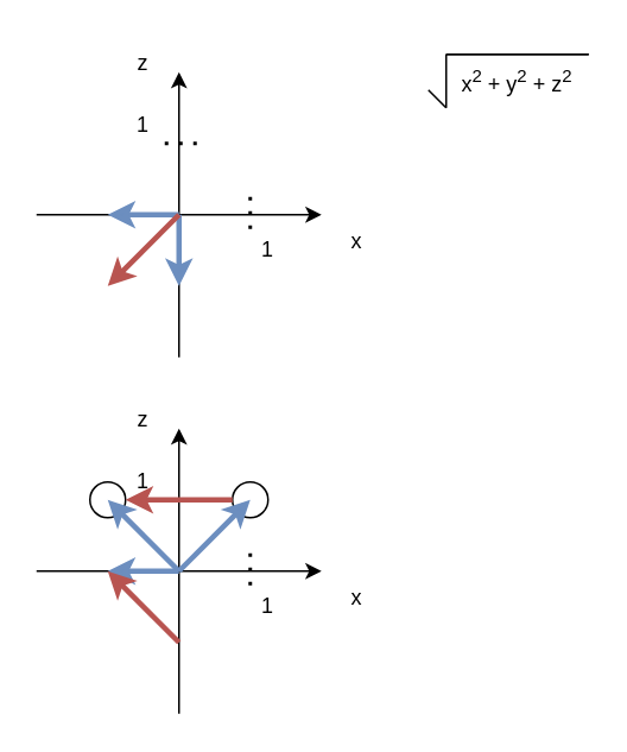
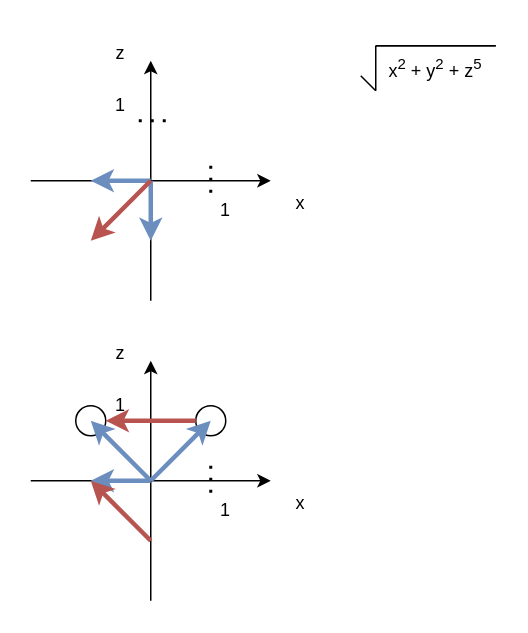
  <mxCell id="0" />
  <mxCell id="1" parent="0" />
  <mxCell id="2" value="" style="endArrow=classic;html=1;rounded=0;" parent="1" edge="1"><mxGeometry width="50" height="50" relative="1" as="geometry"><mxPoint x="100" y="200" as="sourcePoint" /><mxPoint x="100" y="40" as="targetPoint" /></mxGeometry></mxCell>
  <mxCell id="3" value="" style="endArrow=classic;html=1;rounded=0;" parent="1" edge="1"><mxGeometry width="50" height="50" relative="1" as="geometry"><mxPoint x="20" y="120" as="sourcePoint" /><mxPoint x="180" y="120" as="targetPoint" /></mxGeometry></mxCell>
  <mxCell id="4" value="x" style="text;html=1;strokeColor=none;fillColor=none;align=center;verticalAlign=middle;whiteSpace=wrap;rounded=0;" parent="1" vertex="1"><mxGeometry x="190" y="120" width="20" height="30" as="geometry" /></mxCell>
  <mxCell id="5" value="z" style="text;html=1;strokeColor=none;fillColor=none;align=center;verticalAlign=middle;whiteSpace=wrap;rounded=0;" parent="1" vertex="1"><mxGeometry x="70" y="20" width="20" height="30" as="geometry" /></mxCell>
  <mxCell id="6" value="1" style="text;html=1;strokeColor=none;fillColor=none;align=center;verticalAlign=middle;whiteSpace=wrap;rounded=0;" parent="1" vertex="1"><mxGeometry x="140" y="130" width="20" height="20" as="geometry" /></mxCell>
  <mxCell id="7" value="" style="endArrow=none;dashed=1;html=1;dashPattern=1 3;strokeWidth=2;rounded=0;" parent="1" edge="1"><mxGeometry width="50" height="50" relative="1" as="geometry"><mxPoint x="140" y="110" as="sourcePoint" /><mxPoint x="140" y="130" as="targetPoint" /></mxGeometry></mxCell>
  <mxCell id="8" value="" style="endArrow=none;dashed=1;html=1;dashPattern=1 3;strokeWidth=2;rounded=0;" parent="1" edge="1"><mxGeometry width="50" height="50" relative="1" as="geometry"><mxPoint x="110" y="80" as="sourcePoint" /><mxPoint x="90" y="80" as="targetPoint" /></mxGeometry></mxCell>
  <mxCell id="9" value="1" style="text;html=1;strokeColor=none;fillColor=none;align=center;verticalAlign=middle;whiteSpace=wrap;rounded=0;" parent="1" vertex="1"><mxGeometry x="70" y="60" width="20" height="20" as="geometry" /></mxCell>
  <mxCell id="10" value="" style="endArrow=classic;html=1;rounded=0;strokeWidth=3;fillColor=#dae8fc;strokeColor=#6c8ebf;" parent="1" edge="1"><mxGeometry width="50" height="50" relative="1" as="geometry"><mxPoint x="100" y="120" as="sourcePoint" /><mxPoint x="60" y="120" as="targetPoint" /></mxGeometry></mxCell>
- <mxCell id="11" value="x&lt;sup&gt;2&lt;/sup&gt; + y&lt;sup&gt;2&lt;/sup&gt; + z&lt;sup&gt;2&lt;/sup&gt;" style="text;html=1;strokeColor=none;fillColor=none;align=center;verticalAlign=middle;whiteSpace=wrap;rounded=0;" parent="1" vertex="1"><mxGeometry x="250" y="30" width="80" height="30" as="geometry" /></mxCell>
+ <mxCell id="11" value="x&lt;sup&gt;2&lt;/sup&gt; + y&lt;sup&gt;2&lt;/sup&gt; + z&lt;sup&gt;5&lt;/sup&gt;" style="text;html=1;strokeColor=none;fillColor=none;align=center;verticalAlign=middle;whiteSpace=wrap;rounded=0;" parent="1" vertex="1"><mxGeometry x="250" y="30" width="80" height="30" as="geometry" /></mxCell>
  <mxCell id="12" value="" style="endArrow=none;html=1;rounded=0;strokeWidth=1;entryX=0;entryY=1;entryDx=0;entryDy=0;" parent="1" target="11" edge="1"><mxGeometry width="50" height="50" relative="1" as="geometry"><mxPoint x="240" y="50" as="sourcePoint" /><mxPoint x="230" y="90" as="targetPoint" /></mxGeometry></mxCell>
  <mxCell id="13" value="" style="endArrow=none;html=1;rounded=0;strokeWidth=1;entryX=0;entryY=0;entryDx=0;entryDy=0;" parent="1" target="11" edge="1"><mxGeometry width="50" height="50" relative="1" as="geometry"><mxPoint x="250" y="60" as="sourcePoint" /><mxPoint x="260" y="70" as="targetPoint" /></mxGeometry></mxCell>
  <mxCell id="14" value="" style="endArrow=none;html=1;rounded=0;strokeWidth=1;exitX=1;exitY=0;exitDx=0;exitDy=0;" parent="1" source="11" edge="1"><mxGeometry width="50" height="50" relative="1" as="geometry"><mxPoint x="260" y="70" as="sourcePoint" /><mxPoint x="250" y="30" as="targetPoint" /><Array as="points"><mxPoint x="280" y="30" /></Array></mxGeometry></mxCell>
  <mxCell id="15" value="" style="endArrow=none;html=1;rounded=0;strokeWidth=1;exitX=1;exitY=0;exitDx=0;exitDy=0;" parent="1" source="11" edge="1"><mxGeometry width="50" height="50" relative="1" as="geometry"><mxPoint x="330" y="30" as="sourcePoint" /><mxPoint x="250" y="30" as="targetPoint" /><Array as="points"><mxPoint x="280" y="30" /></Array></mxGeometry></mxCell>
  <mxCell id="16" value="" style="endArrow=classic;html=1;rounded=0;strokeWidth=3;fillColor=#dae8fc;strokeColor=#6c8ebf;" parent="1" edge="1"><mxGeometry width="50" height="50" relative="1" as="geometry"><mxPoint x="100" y="120" as="sourcePoint" /><mxPoint x="100" y="160" as="targetPoint" /></mxGeometry></mxCell>
  <mxCell id="17" value="" style="endArrow=classic;html=1;rounded=0;strokeWidth=3;fillColor=#f8cecc;strokeColor=#b85450;" parent="1" edge="1"><mxGeometry width="50" height="50" relative="1" as="geometry"><mxPoint x="100" y="120" as="sourcePoint" /><mxPoint x="60" y="160" as="targetPoint" /></mxGeometry></mxCell>
  <mxCell id="18" value="" style="endArrow=classic;html=1;rounded=0;" parent="1" edge="1"><mxGeometry width="50" height="50" relative="1" as="geometry"><mxPoint x="100" y="400" as="sourcePoint" /><mxPoint x="100" y="240" as="targetPoint" /></mxGeometry></mxCell>
  <mxCell id="19" value="" style="endArrow=classic;html=1;rounded=0;" parent="1" edge="1"><mxGeometry width="50" height="50" relative="1" as="geometry"><mxPoint x="20" y="320" as="sourcePoint" /><mxPoint x="180" y="320" as="targetPoint" /></mxGeometry></mxCell>
  <mxCell id="20" value="x" style="text;html=1;strokeColor=none;fillColor=none;align=center;verticalAlign=middle;whiteSpace=wrap;rounded=0;" parent="1" vertex="1"><mxGeometry x="190" y="320" width="20" height="30" as="geometry" /></mxCell>
  <mxCell id="21" value="z" style="text;html=1;strokeColor=none;fillColor=none;align=center;verticalAlign=middle;whiteSpace=wrap;rounded=0;" parent="1" vertex="1"><mxGeometry x="70" y="220" width="20" height="30" as="geometry" /></mxCell>
  <mxCell id="22" value="1" style="text;html=1;strokeColor=none;fillColor=none;align=center;verticalAlign=middle;whiteSpace=wrap;rounded=0;" parent="1" vertex="1"><mxGeometry x="140" y="330" width="20" height="20" as="geometry" /></mxCell>
  <mxCell id="23" value="" style="endArrow=none;dashed=1;html=1;dashPattern=1 3;strokeWidth=2;rounded=0;" parent="1" edge="1"><mxGeometry width="50" height="50" relative="1" as="geometry"><mxPoint x="140" y="310" as="sourcePoint" /><mxPoint x="140" y="330" as="targetPoint" /></mxGeometry></mxCell>
  <mxCell id="24" value="" style="endArrow=none;dashed=1;html=1;dashPattern=1 3;strokeWidth=2;rounded=0;" parent="1" edge="1"><mxGeometry width="50" height="50" relative="1" as="geometry"><mxPoint x="110" y="280" as="sourcePoint" /><mxPoint x="90" y="280" as="targetPoint" /></mxGeometry></mxCell>
  <mxCell id="25" value="1" style="text;html=1;strokeColor=none;fillColor=none;align=center;verticalAlign=middle;whiteSpace=wrap;rounded=0;" parent="1" vertex="1"><mxGeometry x="70" y="260" width="20" height="20" as="geometry" /></mxCell>
  <mxCell id="26" value="" style="endArrow=classic;html=1;rounded=0;strokeWidth=3;fillColor=#dae8fc;strokeColor=#6c8ebf;" parent="1" edge="1"><mxGeometry width="50" height="50" relative="1" as="geometry"><mxPoint x="100" y="320" as="sourcePoint" /><mxPoint x="60" y="320" as="targetPoint" /></mxGeometry></mxCell>
  <mxCell id="27" value="" style="endArrow=classic;html=1;rounded=0;strokeWidth=3;fillColor=#f8cecc;strokeColor=#b85450;" parent="1" edge="1"><mxGeometry width="50" height="50" relative="1" as="geometry"><mxPoint x="100" y="360" as="sourcePoint" /><mxPoint x="60" y="320" as="targetPoint" /></mxGeometry></mxCell>
  <mxCell id="28" value="" style="ellipse;whiteSpace=wrap;html=1;aspect=fixed;" parent="1" vertex="1"><mxGeometry x="50" y="270" width="20" height="20" as="geometry" /></mxCell>
  <mxCell id="29" value="" style="endArrow=classic;html=1;rounded=0;strokeWidth=3;fillColor=#dae8fc;strokeColor=#6c8ebf;entryX=0.5;entryY=0.5;entryDx=0;entryDy=0;entryPerimeter=0;" parent="1" target="28" edge="1"><mxGeometry width="50" height="50" relative="1" as="geometry"><mxPoint x="100" y="320" as="sourcePoint" /><mxPoint x="60" y="320" as="targetPoint" /></mxGeometry></mxCell>
  <mxCell id="30" value="" style="ellipse;whiteSpace=wrap;html=1;aspect=fixed;" parent="1" vertex="1"><mxGeometry x="130" y="270" width="20" height="20" as="geometry" /></mxCell>
  <mxCell id="31" value="" style="endArrow=classic;html=1;rounded=0;strokeWidth=3;fillColor=#dae8fc;strokeColor=#6c8ebf;startArrow=none;entryX=0.5;entryY=0.5;entryDx=0;entryDy=0;entryPerimeter=0;" edge="1" parent="1" target="30"><mxGeometry width="50" height="50" relative="1" as="geometry"><mxPoint x="100" y="320" as="sourcePoint" /><mxPoint x="180" y="300" as="targetPoint" /></mxGeometry></mxCell>
  <mxCell id="32" value="" style="endArrow=classic;html=1;rounded=0;strokeWidth=3;fillColor=#f8cecc;strokeColor=#b85450;" edge="1" parent="1" source="30" target="28"><mxGeometry width="50" height="50" relative="1" as="geometry"><mxPoint x="100" y="360" as="sourcePoint" /><mxPoint x="60" y="320" as="targetPoint" /></mxGeometry></mxCell>
